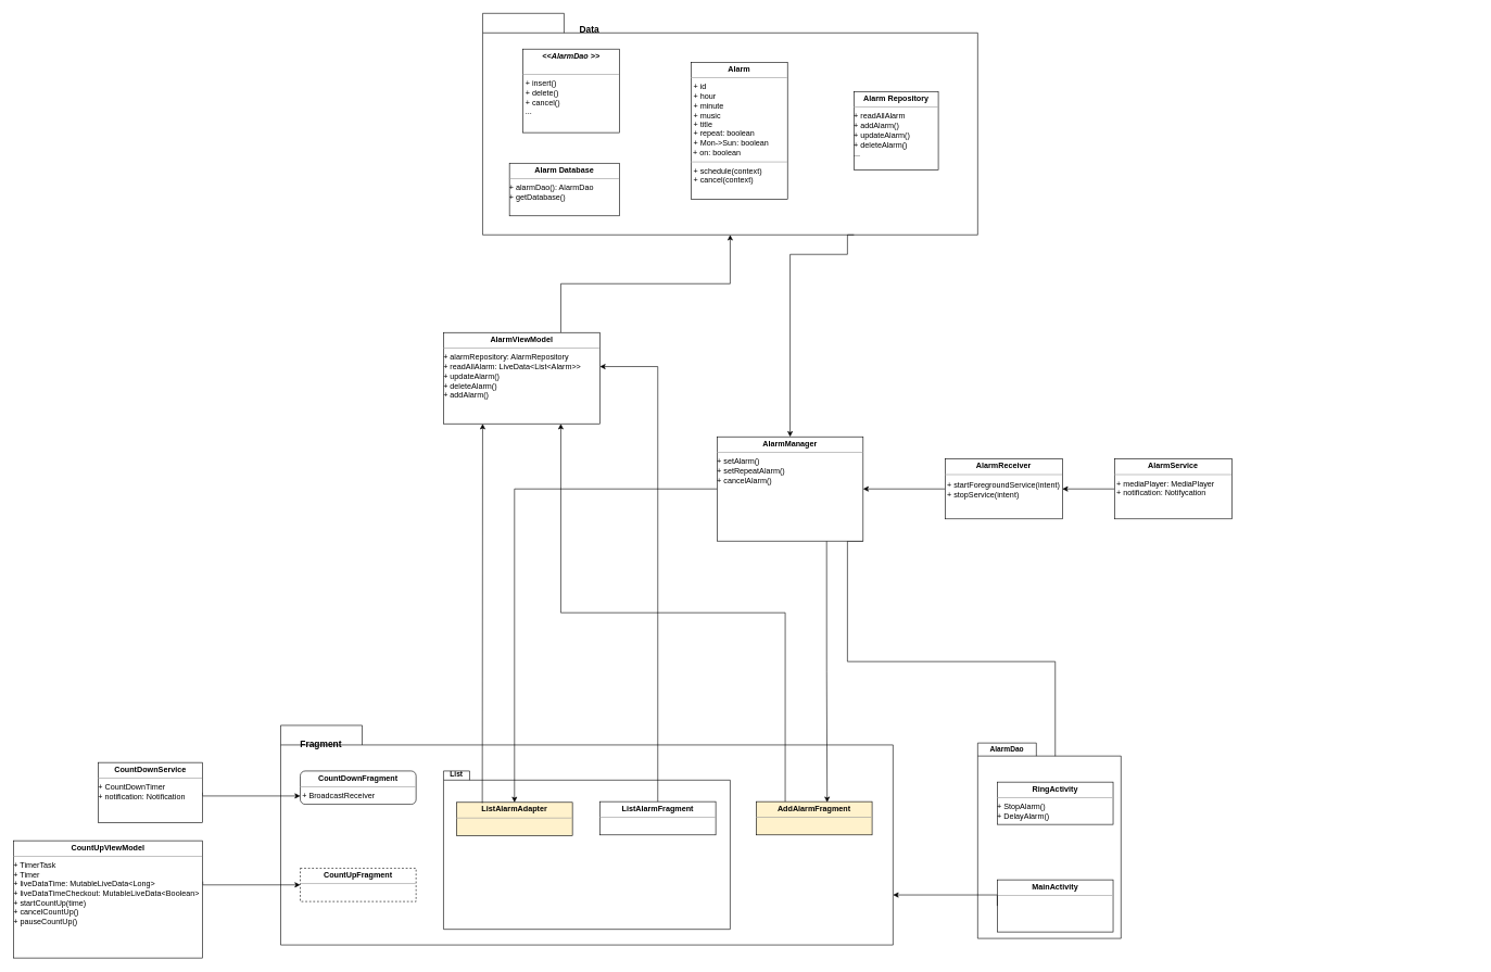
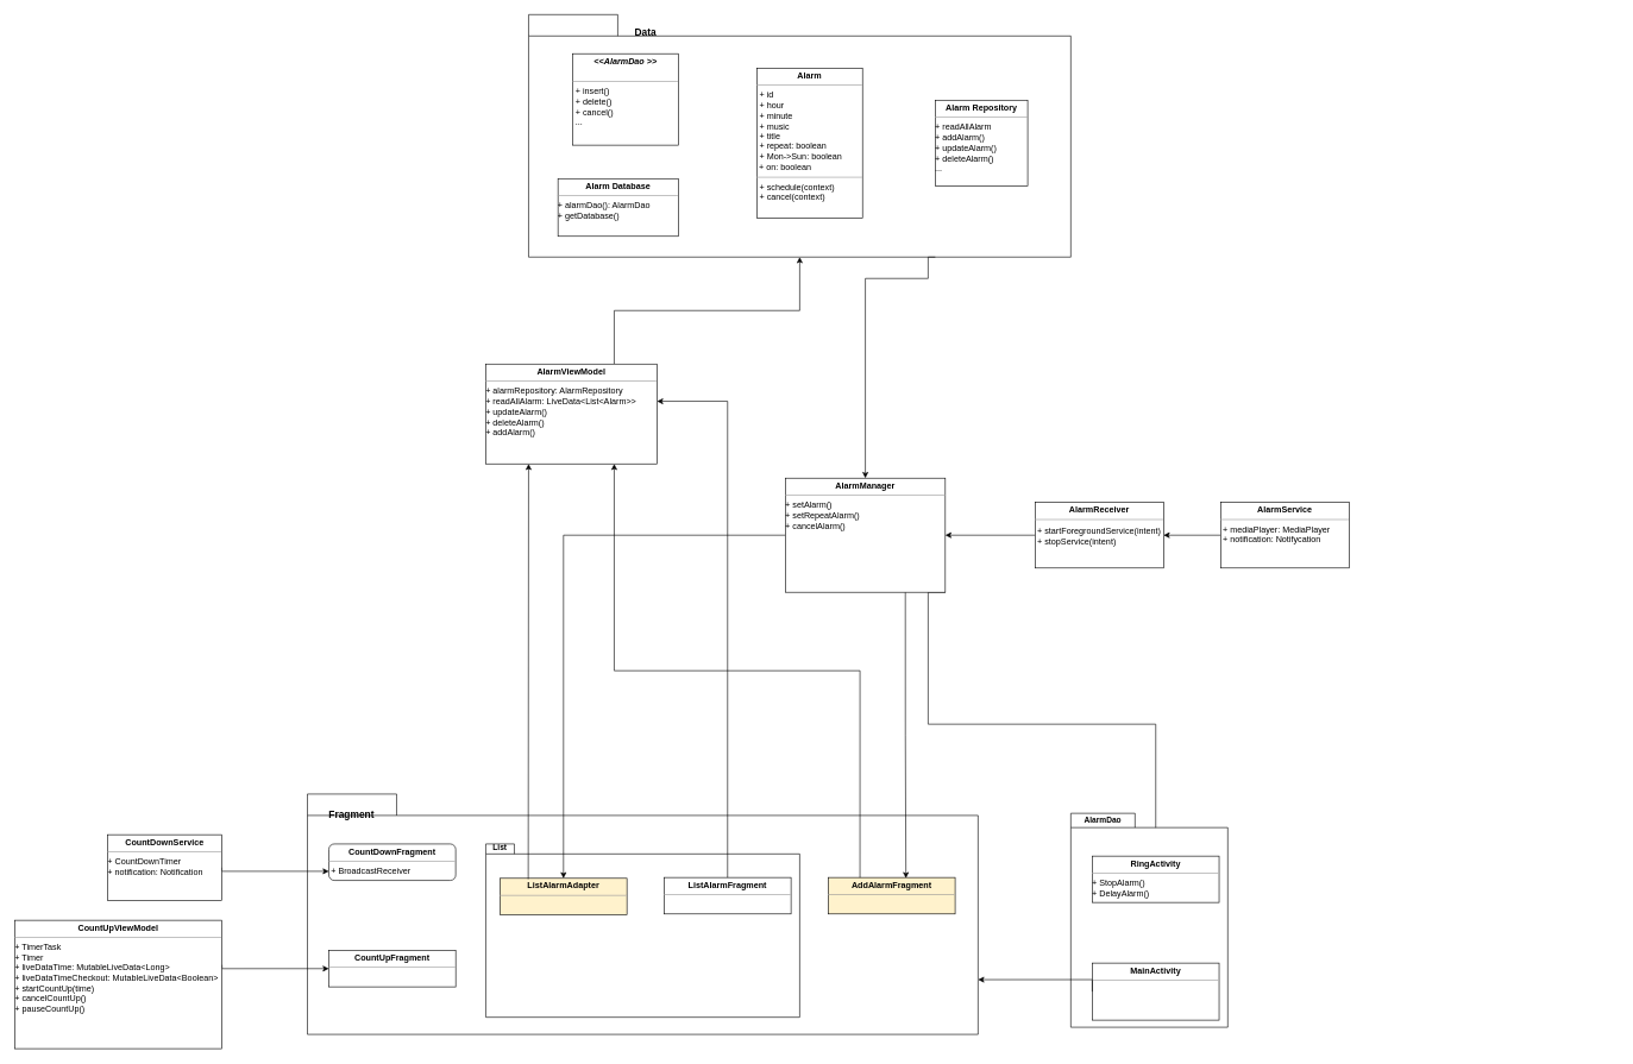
  <mxCell id="0" />
  <mxCell id="1" parent="0" />
  <mxCell id="2" value="" style="group" parent="1" vertex="1" connectable="0"><mxGeometry x="2035.5" y="624.5" width="230" height="480" as="geometry" /></mxCell>
  <mxCell id="3" value="" style="group" parent="1" vertex="1" connectable="0"><mxGeometry x="740" y="20" width="760" height="340" as="geometry" /></mxCell>
  <mxCell id="4" value="" style="shape=folder;fontStyle=1;spacingTop=10;tabWidth=125;tabHeight=30;tabPosition=left;html=1;rounded=0;shadow=0;comic=0;labelBackgroundColor=none;strokeWidth=1;fillColor=none;fontFamily=Verdana;fontSize=10;align=center;" parent="3" vertex="1"><mxGeometry width="760" height="340" as="geometry" /></mxCell>
  <mxCell id="5" value="&lt;font style=&quot;font-size: 14px&quot;&gt;&lt;b&gt;Data&lt;/b&gt;&lt;/font&gt;" style="text;html=1;strokeColor=none;fillColor=none;align=center;verticalAlign=middle;whiteSpace=wrap;rounded=0;" parent="3" vertex="1"><mxGeometry x="141.169" y="10" width="46.257" height="30.083" as="geometry" /></mxCell>
  <mxCell id="6" value="&lt;p style=&quot;margin: 0px ; margin-top: 4px ; text-align: center&quot;&gt;&lt;b&gt;&lt;i&gt;&amp;lt;&amp;lt;AlarmDao &amp;gt;&amp;gt;&lt;br&gt;&lt;/i&gt;&lt;br&gt;&lt;/b&gt;&lt;/p&gt;&lt;hr size=&quot;1&quot;&gt;&lt;p style=&quot;margin: 0px ; margin-left: 4px&quot;&gt;&lt;/p&gt;&lt;p style=&quot;margin: 0px ; margin-left: 4px&quot;&gt;&lt;span&gt;+ insert()&lt;/span&gt;&lt;br&gt;&lt;/p&gt;&lt;p style=&quot;margin: 0px ; margin-left: 4px&quot;&gt;+ delete()&lt;/p&gt;&lt;p style=&quot;margin: 0px ; margin-left: 4px&quot;&gt;+ cancel()&lt;/p&gt;&lt;p style=&quot;margin: 0px ; margin-left: 4px&quot;&gt;...&lt;/p&gt;" style="verticalAlign=top;align=left;overflow=fill;fontSize=12;fontFamily=Helvetica;html=1;" parent="3" vertex="1"><mxGeometry x="61.973" y="54.845" width="148.03" height="128.232" as="geometry" /></mxCell>
  <mxCell id="7" value="&lt;p style=&quot;margin: 0px ; margin-top: 4px ; text-align: center&quot;&gt;&lt;b&gt;Alarm&lt;/b&gt;&lt;/p&gt;&lt;hr size=&quot;1&quot;&gt;&lt;p style=&quot;margin: 0px ; margin-left: 4px&quot;&gt;&lt;span&gt;+ id&lt;/span&gt;&lt;/p&gt;&lt;p style=&quot;margin: 0px ; margin-left: 4px&quot;&gt;+ hour&lt;/p&gt;&lt;p style=&quot;margin: 0px ; margin-left: 4px&quot;&gt;+ minute&lt;/p&gt;&lt;p style=&quot;margin: 0px ; margin-left: 4px&quot;&gt;+ music&lt;/p&gt;&lt;p style=&quot;margin: 0px ; margin-left: 4px&quot;&gt;+ title&lt;/p&gt;&lt;p style=&quot;margin: 0px ; margin-left: 4px&quot;&gt;+ repeat: boolean&lt;/p&gt;&lt;p style=&quot;margin: 0px ; margin-left: 4px&quot;&gt;+ Mon-&amp;gt;Sun: boolean&lt;/p&gt;&amp;nbsp;+ on: boolean&lt;hr size=&quot;1&quot;&gt;&lt;p style=&quot;margin: 0px ; margin-left: 4px&quot;&gt;&lt;span&gt;+ schedule(context)&lt;/span&gt;&lt;/p&gt;&lt;p style=&quot;margin: 0px ; margin-left: 4px&quot;&gt;&lt;span&gt;+ cancel(context)&lt;/span&gt;&lt;br&gt;&lt;/p&gt;" style="verticalAlign=top;align=left;overflow=fill;fontSize=12;fontFamily=Helvetica;html=1;" parent="3" vertex="1"><mxGeometry x="320" y="75.25" width="148.03" height="209.83" as="geometry" /></mxCell>
  <mxCell id="8" value="&lt;p style=&quot;margin: 0px ; margin-top: 4px ; text-align: center&quot;&gt;&lt;b&gt;Alarm Database&lt;/b&gt;&lt;br&gt;&lt;/p&gt;&lt;hr size=&quot;1&quot;&gt;&lt;div style=&quot;height: 2px&quot;&gt;+ alarmDao(): AlarmDao&lt;br&gt;+ getDatabase()&lt;br&gt;&lt;/div&gt;&lt;span style=&quot;color: rgba(0 , 0 , 0 , 0) ; font-family: monospace ; font-size: 0px&quot;&gt;%3CmxGraphModel%3E%3Croot%3E%3CmxCell%20id%3D%220%22%2F%3E%3CmxCell%20id%3D%221%22%20parent%3D%220%22%2F%3E%3CmxCell%20id%3D%222%22%20value%3D%22%22%20style%3D%22endArrow%3DdiamondThin%3BendFill%3D0%3BendSize%3D24%3Bhtml%3D1%3Brounded%3D0%3BedgeStyle%3DorthogonalEdgeStyle%3BentryX%3D0.25%3BentryY%3D1%3BentryDx%3D0%3BentryDy%3D0%3B%22%20edge%3D%221%22%20parent%3D%221%22%3E%3CmxGeometry%20width%3D%22160%22%20relative%3D%221%22%20as%3D%22geometry%22%3E%3CmxPoint%20x%3D%2220%22%20y%3D%22800%22%20as%3D%22sourcePoint%22%2F%3E%3CmxPoint%20x%3D%2214.455%22%20y%3D%22471.111%22%20as%3D%22targetPoint%22%2F%3E%3CArray%20as%3D%22points%22%3E%3CmxPoint%20x%3D%2214%22%20y%3D%22800%22%2F%3E%3C%2FArray%3E%3C%2FmxGeometry%3E%3C%2FmxCell%3E%3C%2Froot%3E%3C%2FmxGraphModel%3E&lt;/span&gt;" style="verticalAlign=top;align=left;overflow=fill;fontSize=12;fontFamily=Helvetica;html=1;" parent="3" vertex="1"><mxGeometry x="41.17" y="230" width="168.83" height="80.86" as="geometry" /></mxCell>
  <mxCell id="9" value="&lt;p style=&quot;margin: 0px ; margin-top: 4px ; text-align: center&quot;&gt;&lt;b&gt;Alarm Repository&lt;/b&gt;&lt;br&gt;&lt;/p&gt;&lt;hr size=&quot;1&quot;&gt;&lt;div style=&quot;height: 2px&quot;&gt;+ readAllAlarm&lt;br&gt;+ addAlarm()&lt;br&gt;+ updateAlarm()&lt;br&gt;+ deleteAlarm()&lt;br&gt;...&lt;/div&gt;&lt;div style=&quot;height: 2px&quot;&gt;&lt;br&gt;&lt;/div&gt;&lt;div style=&quot;height: 2px&quot;&gt;&lt;br&gt;&lt;/div&gt;" style="verticalAlign=top;align=left;overflow=fill;fontSize=12;fontFamily=Helvetica;html=1;" parent="3" vertex="1"><mxGeometry x="569.996" y="119.996" width="129.521" height="120.332" as="geometry" /></mxCell>
  <mxCell id="10" value="" style="group" parent="1" vertex="1" connectable="0"><mxGeometry x="430" y="1100" width="940" height="350" as="geometry" /></mxCell>
  <mxCell id="11" value="" style="shape=folder;fontStyle=1;spacingTop=10;tabWidth=125;tabHeight=30;tabPosition=left;html=1;rounded=0;shadow=0;comic=0;labelBackgroundColor=none;strokeWidth=1;fillColor=none;fontFamily=Verdana;fontSize=10;align=center;container=1;" parent="10" vertex="1"><mxGeometry x="1.687e-15" y="12.963" width="940" height="337.037" as="geometry" /></mxCell>
  <mxCell id="12" value="&lt;p style=&quot;margin: 0px ; margin-top: 4px ; text-align: center&quot;&gt;&lt;b&gt;CountDownFragment&lt;/b&gt;&lt;/p&gt;&lt;hr size=&quot;1&quot;&gt;&lt;div style=&quot;height: 2px&quot;&gt;&amp;nbsp;+ BroadcastReceiver&lt;/div&gt;" style="verticalAlign=top;align=left;overflow=fill;fontSize=12;fontFamily=Helvetica;html=1;rounded=1;" parent="11" vertex="1"><mxGeometry x="30.004" y="70.001" width="177.838" height="51.111" as="geometry" /></mxCell>
- <mxCell id="13" value="&lt;p style=&quot;margin: 0px ; margin-top: 4px ; text-align: center&quot;&gt;&lt;b&gt;CountUpFragment&lt;/b&gt;&lt;/p&gt;&lt;hr size=&quot;1&quot;&gt;&lt;div style=&quot;height: 2px&quot;&gt;&lt;/div&gt;" style="verticalAlign=top;align=left;overflow=fill;fontSize=12;fontFamily=Helvetica;html=1;dashed=1;" parent="11" vertex="1"><mxGeometry x="30.001" y="219.261" width="177.838" height="51.111" as="geometry" /></mxCell>
+ <mxCell id="13" value="&lt;p style=&quot;margin: 0px ; margin-top: 4px ; text-align: center&quot;&gt;&lt;b&gt;CountUpFragment&lt;/b&gt;&lt;/p&gt;&lt;hr size=&quot;1&quot;&gt;&lt;div style=&quot;height: 2px&quot;&gt;&lt;/div&gt;" style="verticalAlign=top;align=left;overflow=fill;fontSize=12;fontFamily=Helvetica;html=1;" parent="11" vertex="1"><mxGeometry x="30.001" y="219.261" width="177.838" height="51.111" as="geometry" /></mxCell>
  <mxCell id="14" value="&lt;p style=&quot;margin: 0px ; margin-top: 4px ; text-align: center&quot;&gt;&lt;b&gt;AddAlarmFragment&lt;/b&gt;&lt;/p&gt;&lt;hr size=&quot;1&quot;&gt;&lt;div style=&quot;height: 2px&quot;&gt;&lt;/div&gt;" style="verticalAlign=top;align=left;overflow=fill;fontSize=12;fontFamily=Helvetica;html=1;fillColor=#fff2cc;" parent="11" vertex="1"><mxGeometry x="730.004" y="117.041" width="177.838" height="51.111" as="geometry" /></mxCell>
  <mxCell id="15" value="" style="shape=folder;fontStyle=1;spacingTop=10;tabWidth=40;tabHeight=14;tabPosition=left;html=1;" parent="11" vertex="1"><mxGeometry x="250" y="70" width="440" height="242.96" as="geometry" /></mxCell>
  <mxCell id="16" value="&lt;b&gt;&lt;font style=&quot;font-size: 14px&quot;&gt;Fragment&lt;/font&gt;&lt;/b&gt;" style="text;html=1;strokeColor=none;fillColor=none;align=center;verticalAlign=middle;whiteSpace=wrap;rounded=0;" parent="11" vertex="1"><mxGeometry x="5" y="10" width="113.939" height="38.889" as="geometry" /></mxCell>
  <mxCell id="17" value="&lt;p style=&quot;margin: 0px ; margin-top: 4px ; text-align: center&quot;&gt;&lt;b&gt;ListAlarmAdapter&lt;/b&gt;&lt;/p&gt;&lt;hr size=&quot;1&quot;&gt;&lt;div style=&quot;height: 2px&quot;&gt;&lt;br&gt;&lt;/div&gt;" style="verticalAlign=top;align=left;overflow=fill;fontSize=12;fontFamily=Helvetica;html=1;fillColor=#fff2cc;" parent="11" vertex="1"><mxGeometry x="269.995" y="118.147" width="177.838" height="51.111" as="geometry" /></mxCell>
- <mxCell id="18" value="&lt;p style=&quot;margin: 0px ; margin-top: 4px ; text-align: center&quot;&gt;&lt;b&gt;ListAlarmFragment&lt;/b&gt;&lt;/p&gt;&lt;hr size=&quot;1&quot;&gt;&lt;div style=&quot;height: 2px&quot;&gt;&lt;/div&gt;" style="verticalAlign=top;align=left;overflow=fill;fontSize=12;fontFamily=Helvetica;html=1;" parent="11" vertex="1"><mxGeometry x="489.995" y="117.04" width="177.838" height="51.111" as="geometry" /></mxCell>
+ <mxCell id="18" value="&lt;p style=&quot;margin: 0px ; margin-top: 4px ; text-align: center&quot;&gt;&lt;b&gt;ListAlarmFragment&lt;/b&gt;&lt;/p&gt;&lt;hr size=&quot;1&quot;&gt;&lt;div style=&quot;height: 2px&quot;&gt;&lt;/div&gt;" style="verticalAlign=top;align=left;overflow=fill;fontSize=12;fontFamily=Helvetica;html=1;" parent="11" vertex="1"><mxGeometry x="499.995" y="117.04" width="177.838" height="51.111" as="geometry" /></mxCell>
  <mxCell id="19" value="&lt;b&gt;&lt;font style=&quot;font-size: 11px&quot;&gt;List&lt;/font&gt;&lt;/b&gt;" style="text;html=1;strokeColor=none;fillColor=none;align=center;verticalAlign=middle;whiteSpace=wrap;rounded=0;" parent="11" vertex="1"><mxGeometry x="250" y="70" width="40" height="10" as="geometry" /></mxCell>
  <mxCell id="20" style="edgeStyle=orthogonalEdgeStyle;rounded=0;orthogonalLoop=1;jettySize=auto;html=1;exitX=0.75;exitY=0;exitDx=0;exitDy=0;" parent="1" source="21" target="4" edge="1"><mxGeometry relative="1" as="geometry" /></mxCell>
  <mxCell id="21" value="&lt;p style=&quot;margin: 0px ; margin-top: 4px ; text-align: center&quot;&gt;&lt;b&gt;AlarmViewModel&lt;/b&gt;&lt;br&gt;&lt;/p&gt;&lt;hr size=&quot;1&quot;&gt;&lt;div style=&quot;height: 2px&quot;&gt;+ alarmRepository: AlarmRepository&lt;br&gt;+ readAllAlarm: LiveData&amp;lt;List&amp;lt;Alarm&amp;gt;&amp;gt;&lt;br&gt;+ updateAlarm()&lt;div style=&quot;padding: 0px ; margin: 0px&quot;&gt;+ deleteAlarm()&lt;br&gt;+ addAlarm()&lt;/div&gt;&lt;/div&gt;&lt;div style=&quot;height: 2px&quot;&gt;&lt;br&gt;&amp;nbsp;&lt;/div&gt;&lt;div style=&quot;height: 2px&quot;&gt;&lt;br&gt;&lt;/div&gt;" style="verticalAlign=top;align=left;overflow=fill;fontSize=12;fontFamily=Helvetica;html=1;" parent="1" vertex="1"><mxGeometry x="680" y="510" width="240" height="140" as="geometry" /></mxCell>
  <mxCell id="22" style="edgeStyle=orthogonalEdgeStyle;rounded=0;orthogonalLoop=1;jettySize=auto;html=1;exitX=0;exitY=0.5;exitDx=0;exitDy=0;" parent="1" source="25" target="17" edge="1"><mxGeometry relative="1" as="geometry" /></mxCell>
  <mxCell id="23" style="edgeStyle=orthogonalEdgeStyle;rounded=0;orthogonalLoop=1;jettySize=auto;html=1;exitX=0.75;exitY=1;exitDx=0;exitDy=0;entryX=0.612;entryY=0.019;entryDx=0;entryDy=0;entryPerimeter=0;" parent="1" source="25" target="14" edge="1"><mxGeometry relative="1" as="geometry" /></mxCell>
  <mxCell id="24" style="edgeStyle=orthogonalEdgeStyle;rounded=0;orthogonalLoop=1;jettySize=auto;html=1;exitX=1;exitY=1;exitDx=0;exitDy=0;" parent="1" source="25" target="36" edge="1"><mxGeometry relative="1" as="geometry"><Array as="points"><mxPoint x="1300" y="830" /><mxPoint x="1300" y="1015" /><mxPoint x="1619" y="1015" /></Array></mxGeometry></mxCell>
  <mxCell id="25" value="&lt;p style=&quot;margin: 0px ; margin-top: 4px ; text-align: center&quot;&gt;&lt;b&gt;AlarmManager&lt;/b&gt;&lt;br&gt;&lt;/p&gt;&lt;hr size=&quot;1&quot;&gt;&lt;div style=&quot;height: 2px&quot;&gt;+ setAlarm()&lt;br&gt;+ setRepeatAlarm()&lt;br&gt;+ cancelAlarm()&lt;/div&gt;&lt;div style=&quot;height: 2px&quot;&gt;&lt;br&gt;&lt;/div&gt;&lt;span style=&quot;color: rgba(0 , 0 , 0 , 0) ; font-family: monospace ; font-size: 0px&quot;&gt;%3CmxGraphModel%3E%3Croot%3E%3CmxCell%20id%3D%220%22%2F%3E%3CmxCell%20id%3D%221%22%20parent%3D%220%22%2F%3E%3CmxCell%20id%3D%222%22%20value%3D%22%22%20style%3D%22endArrow%3DdiamondThin%3BendFill%3D0%3BendSize%3D24%3Bhtml%3D1%3Brounded%3D0%3BedgeStyle%3DorthogonalEdgeStyle%3BentryX%3D0.25%3BentryY%3D1%3BentryDx%3D0%3BentryDy%3D0%3B%22%20edge%3D%221%22%20parent%3D%221%22%3E%3CmxGeometry%20width%3D%22160%22%20relative%3D%221%22%20as%3D%22geometry%22%3E%3CmxPoint%20x%3D%2220%22%20y%3D%22800%22%20as%3D%22sourcePoint%22%2F%3E%3CmxPoint%20x%3D%2214.455%22%20y%3D%22471.111%22%20as%3D%22targetPoint%22%2F%3E%3CArray%20as%3D%22points%22%3E%3CmxPoint%20x%3D%2214%22%20y%3D%22800%22%2F%3E%3C%2FArray%3E%3C%2FmxGeometry%3E%3C%2FmxCell%3E%3C%2Froot%3E%3C%2FmxGraphModel%3E&lt;/span&gt;" style="verticalAlign=top;align=left;overflow=fill;fontSize=12;fontFamily=Helvetica;html=1;" parent="1" vertex="1"><mxGeometry x="1100" y="670" width="224.07" height="160" as="geometry" /></mxCell>
  <mxCell id="26" style="edgeStyle=orthogonalEdgeStyle;rounded=0;orthogonalLoop=1;jettySize=auto;html=1;exitX=0;exitY=0.5;exitDx=0;exitDy=0;" parent="1" source="27" target="29" edge="1"><mxGeometry relative="1" as="geometry" /></mxCell>
  <mxCell id="27" value="&lt;p style=&quot;margin: 0px ; margin-top: 4px ; text-align: center&quot;&gt;&lt;b&gt;AlarmService&lt;/b&gt;&lt;br&gt;&lt;/p&gt;&lt;hr size=&quot;1&quot;&gt;&lt;div style=&quot;height: 2px&quot;&gt;&amp;nbsp;+ mediaPlayer: MediaPlayer&lt;br&gt;&amp;nbsp;+ notification: Notifycation&lt;/div&gt;&lt;div style=&quot;height: 2px&quot;&gt;&amp;nbsp;&lt;/div&gt;" style="verticalAlign=top;align=left;overflow=fill;fontSize=12;fontFamily=Helvetica;html=1;" parent="1" vertex="1"><mxGeometry x="1710" y="703.99" width="180" height="92.02" as="geometry" /></mxCell>
  <mxCell id="28" style="edgeStyle=orthogonalEdgeStyle;rounded=0;orthogonalLoop=1;jettySize=auto;html=1;exitX=0;exitY=0.5;exitDx=0;exitDy=0;" parent="1" source="29" edge="1"><mxGeometry relative="1" as="geometry"><mxPoint x="1324" y="750" as="targetPoint" /><Array as="points"><mxPoint x="1324" y="750" /></Array></mxGeometry></mxCell>
  <mxCell id="29" value="&lt;p style=&quot;margin: 0px ; margin-top: 4px ; text-align: center&quot;&gt;&lt;b&gt;AlarmReceiver&lt;/b&gt;&lt;br&gt;&lt;/p&gt;&lt;hr size=&quot;1&quot;&gt;&lt;div style=&quot;height: 2px&quot;&gt;&amp;nbsp;&lt;/div&gt;&lt;div style=&quot;height: 2px&quot;&gt;&amp;nbsp;+ startForegroundService(intent)&lt;br&gt;&amp;nbsp;+ stopService(intent)&lt;/div&gt;" style="verticalAlign=top;align=left;overflow=fill;fontSize=12;fontFamily=Helvetica;html=1;" parent="1" vertex="1"><mxGeometry x="1450" y="703.99" width="180" height="92.02" as="geometry" /></mxCell>
  <mxCell id="30" style="edgeStyle=orthogonalEdgeStyle;rounded=0;orthogonalLoop=1;jettySize=auto;html=1;exitX=1;exitY=0.5;exitDx=0;exitDy=0;entryX=0;entryY=0.75;entryDx=0;entryDy=0;" parent="1" source="31" target="12" edge="1"><mxGeometry relative="1" as="geometry"><Array as="points"><mxPoint x="310" y="1221" /></Array></mxGeometry></mxCell>
  <mxCell id="31" value="&lt;p style=&quot;margin: 0px ; margin-top: 4px ; text-align: center&quot;&gt;&lt;b&gt;CountDownService&lt;/b&gt;&lt;br&gt;&lt;/p&gt;&lt;hr size=&quot;1&quot;&gt;&lt;div style=&quot;height: 2px&quot;&gt;+ CountDownTimer&lt;br&gt;+ notification: Notification&lt;/div&gt;" style="verticalAlign=top;align=left;overflow=fill;fontSize=12;fontFamily=Helvetica;html=1;" parent="1" vertex="1"><mxGeometry x="150" y="1170" width="160" height="92.02" as="geometry" /></mxCell>
  <mxCell id="32" value="" style="group;container=1;" parent="1" vertex="1" connectable="0"><mxGeometry x="1500" y="1140" width="220" height="300" as="geometry" /></mxCell>
  <mxCell id="33" value="" style="shape=folder;fontStyle=1;spacingTop=10;tabWidth=90;tabHeight=20;tabPosition=left;html=1;" parent="32" vertex="1"><mxGeometry width="220.0" height="300" as="geometry" /></mxCell>
  <mxCell id="34" value="&lt;b&gt;&lt;font style=&quot;font-size: 11px&quot;&gt;AlarmDao&lt;/font&gt;&lt;/b&gt;" style="text;html=1;strokeColor=none;fillColor=none;align=center;verticalAlign=middle;whiteSpace=wrap;rounded=0;container=1;" parent="32" vertex="1"><mxGeometry width="90" height="20" as="geometry" /></mxCell>
  <mxCell id="35" value="&lt;p style=&quot;margin: 0px ; margin-top: 4px ; text-align: center&quot;&gt;&lt;b&gt;MainActivity&lt;/b&gt;&lt;/p&gt;&lt;hr size=&quot;1&quot;&gt;&lt;div style=&quot;height: 2px&quot;&gt;&lt;/div&gt;" style="verticalAlign=top;align=left;overflow=fill;fontSize=12;fontFamily=Helvetica;html=1;" parent="32" vertex="1"><mxGeometry x="30" y="210" width="177.84" height="80" as="geometry" /></mxCell>
  <mxCell id="36" value="&lt;p style=&quot;margin: 0px ; margin-top: 4px ; text-align: center&quot;&gt;&lt;b&gt;RingActivity&lt;/b&gt;&lt;/p&gt;&lt;hr size=&quot;1&quot;&gt;&lt;div style=&quot;height: 2px&quot;&gt;+ StopAlarm()&lt;br&gt;+ DelayAlarm()&lt;/div&gt;" style="verticalAlign=top;align=left;overflow=fill;fontSize=12;fontFamily=Helvetica;html=1;" parent="32" vertex="1"><mxGeometry x="30" y="60" width="177.84" height="65" as="geometry" /></mxCell>
  <mxCell id="37" style="edgeStyle=orthogonalEdgeStyle;rounded=0;orthogonalLoop=1;jettySize=auto;html=1;exitX=1.001;exitY=0.348;exitDx=0;exitDy=0;entryX=0;entryY=0.5;entryDx=0;entryDy=0;exitPerimeter=0;" parent="1" source="38" target="13" edge="1"><mxGeometry relative="1" as="geometry"><Array as="points"><mxPoint x="310" y="1358" /></Array></mxGeometry></mxCell>
  <mxCell id="38" value="&lt;p style=&quot;margin: 0px ; margin-top: 4px ; text-align: center&quot;&gt;&lt;b&gt;CountUpViewModel&lt;/b&gt;&lt;br&gt;&lt;/p&gt;&lt;hr size=&quot;1&quot;&gt;&lt;div style=&quot;height: 2px&quot;&gt;+ TimerTask&lt;br&gt;+ Timer&lt;br&gt;+ liveDataTime: MutableLiveData&amp;lt;Long&amp;gt;&lt;br&gt;+ liveDataTimeCheckout: MutableLiveData&amp;lt;Boolean&amp;gt;&lt;br&gt;+ startCountUp(time)&lt;br&gt;+ cancelCountUp()&lt;br&gt;+ pauseCountUp()&lt;br&gt;&lt;br&gt;&lt;/div&gt;" style="verticalAlign=top;align=left;overflow=fill;fontSize=12;fontFamily=Helvetica;html=1;" parent="1" vertex="1"><mxGeometry x="20" y="1290" width="290" height="180" as="geometry" /></mxCell>
  <mxCell id="39" style="edgeStyle=orthogonalEdgeStyle;rounded=0;orthogonalLoop=1;jettySize=auto;html=1;entryX=0.25;entryY=1;entryDx=0;entryDy=0;exitX=0.222;exitY=0.022;exitDx=0;exitDy=0;exitPerimeter=0;" parent="1" source="17" target="21" edge="1"><mxGeometry relative="1" as="geometry"><mxPoint x="730" y="1240" as="sourcePoint" /><mxPoint x="745" y="730" as="targetPoint" /><Array as="points"><mxPoint x="740" y="1230" /><mxPoint x="740" y="1230" /></Array></mxGeometry></mxCell>
  <mxCell id="40" style="edgeStyle=orthogonalEdgeStyle;rounded=0;orthogonalLoop=1;jettySize=auto;html=1;exitX=0.25;exitY=0;exitDx=0;exitDy=0;entryX=0.75;entryY=1;entryDx=0;entryDy=0;" parent="1" source="14" target="21" edge="1"><mxGeometry relative="1" as="geometry" /></mxCell>
  <mxCell id="41" style="edgeStyle=orthogonalEdgeStyle;rounded=0;orthogonalLoop=1;jettySize=auto;html=1;exitX=0;exitY=0.5;exitDx=0;exitDy=0;entryX=0;entryY=0;entryDx=940;entryDy=260.278;entryPerimeter=0;" parent="1" source="35" target="11" edge="1"><mxGeometry relative="1" as="geometry"><mxPoint x="1380" y="1355" as="targetPoint" /><Array as="points"><mxPoint x="1530" y="1373" /></Array></mxGeometry></mxCell>
  <mxCell id="42" style="edgeStyle=orthogonalEdgeStyle;rounded=0;orthogonalLoop=1;jettySize=auto;html=1;" parent="1" edge="1"><mxGeometry relative="1" as="geometry"><mxPoint x="1370" y="1360" as="targetPoint" /><mxPoint x="1370" y="1360" as="sourcePoint" /></mxGeometry></mxCell>
  <mxCell id="43" style="edgeStyle=orthogonalEdgeStyle;rounded=0;orthogonalLoop=1;jettySize=auto;html=1;exitX=0.75;exitY=1;exitDx=0;exitDy=0;exitPerimeter=0;" parent="1" source="4" target="25" edge="1"><mxGeometry relative="1" as="geometry"><Array as="points"><mxPoint x="1300" y="360" /><mxPoint x="1300" y="390" /><mxPoint x="1212" y="390" /></Array></mxGeometry></mxCell>
  <mxCell id="44" style="edgeStyle=orthogonalEdgeStyle;rounded=0;orthogonalLoop=1;jettySize=auto;html=1;exitX=0.5;exitY=0;exitDx=0;exitDy=0;entryX=1;entryY=0.373;entryDx=0;entryDy=0;entryPerimeter=0;" parent="1" source="18" target="21" edge="1"><mxGeometry relative="1" as="geometry" /></mxCell>
